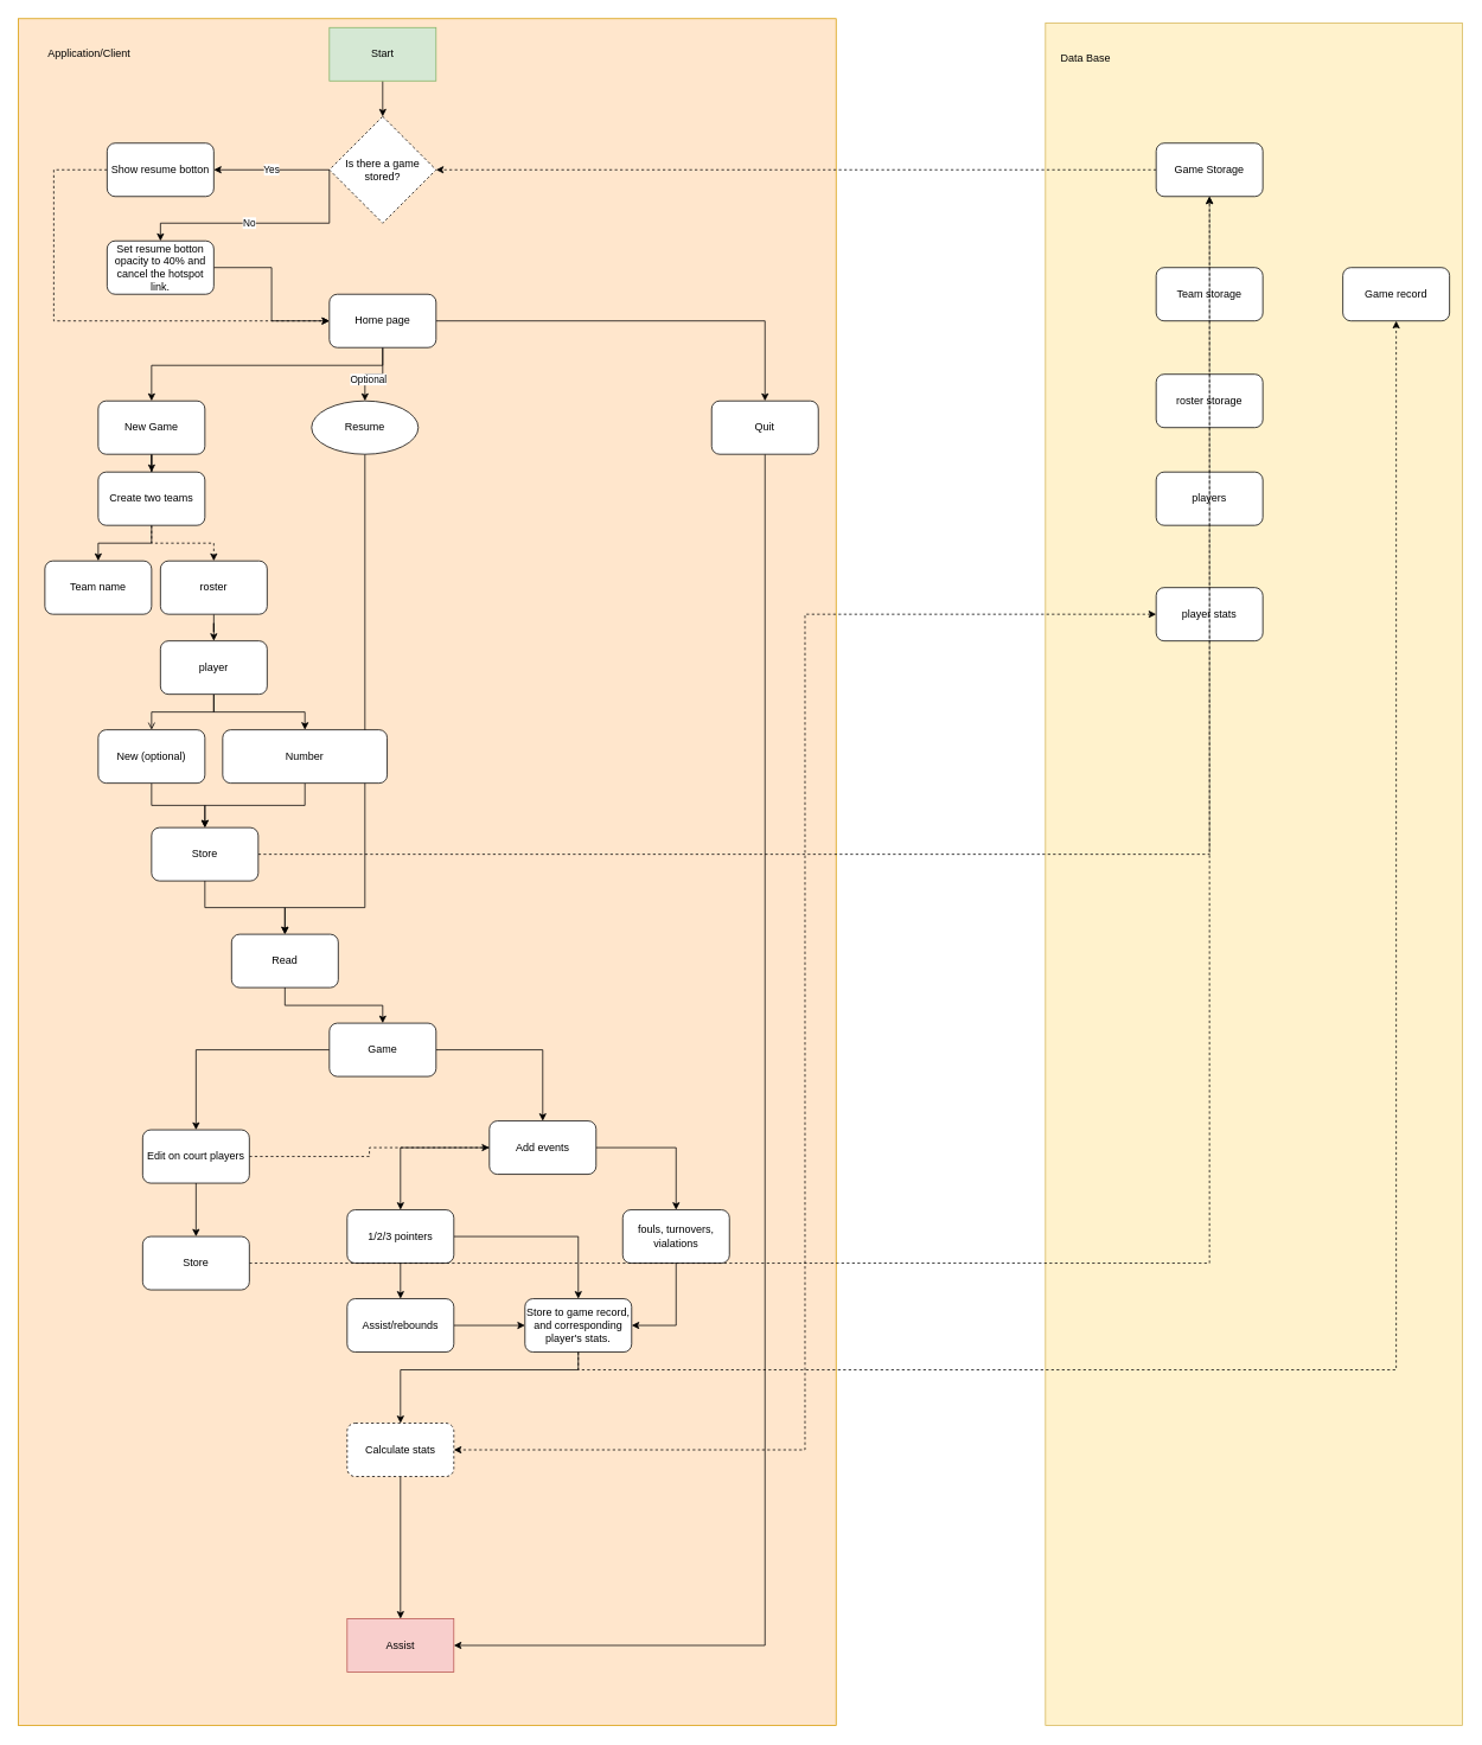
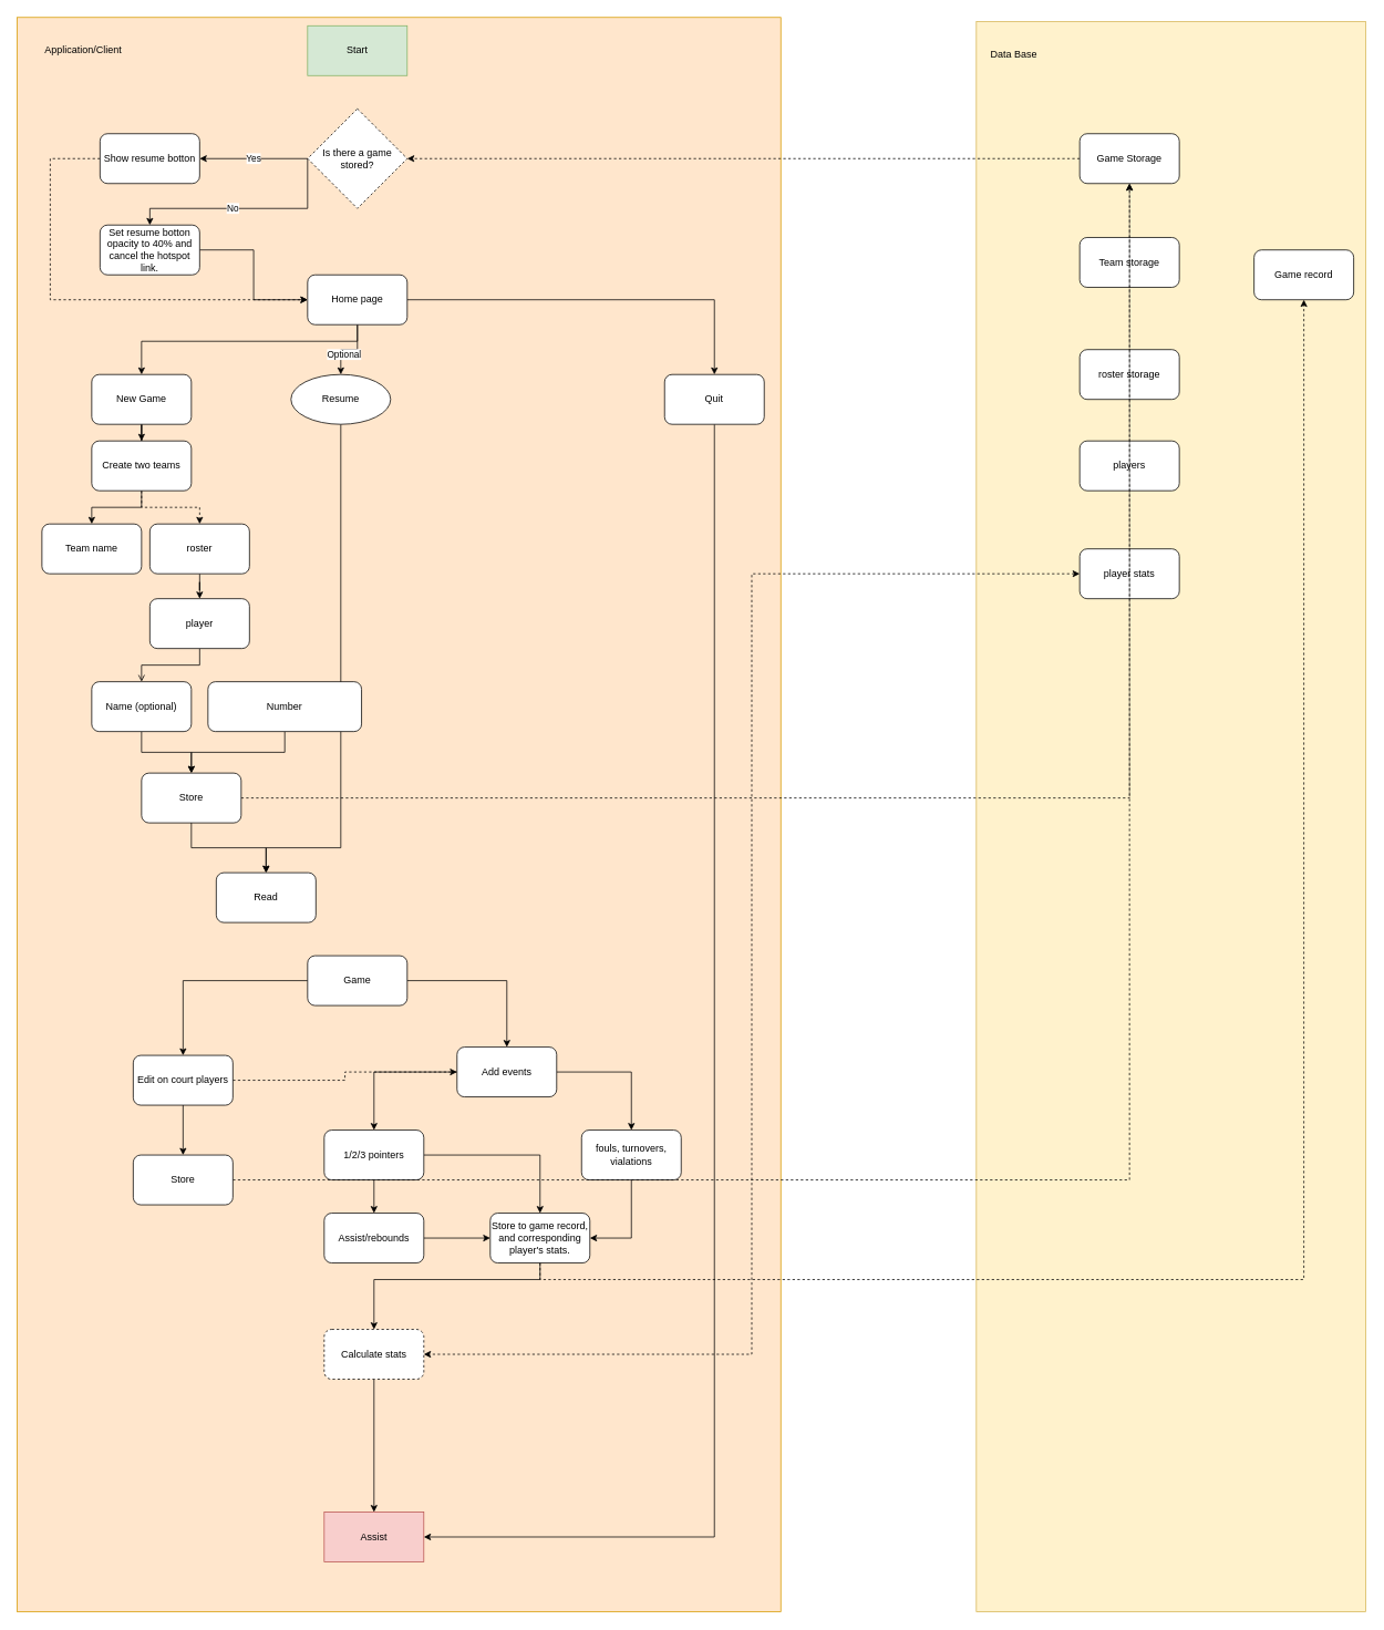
  <mxCell id="0" />
  <mxCell id="1" parent="0" />
  <mxCell id="2" value="" style="rounded=0;whiteSpace=wrap;html=1;fillColor=#ffe6cc;strokeColor=#d79b00;" parent="1" vertex="1"><mxGeometry x="20" y="20" width="920" height="1920" as="geometry" /></mxCell>
- <mxCell id="3" style="edgeStyle=orthogonalEdgeStyle;rounded=0;orthogonalLoop=1;jettySize=auto;html=1;entryX=0.5;entryY=0;entryDx=0;entryDy=0;" parent="1" source="4" target="9" edge="1"><mxGeometry relative="1" as="geometry"><mxPoint x="430" y="140" as="targetPoint" /></mxGeometry></mxCell>
  <mxCell id="4" value="Start" style="rounded=0;whiteSpace=wrap;html=1;fillColor=#d5e8d4;strokeColor=#82b366;" parent="1" vertex="1"><mxGeometry x="370" y="30" width="120" height="60" as="geometry" /></mxCell>
  <mxCell id="5" value="Assist" style="rounded=0;whiteSpace=wrap;html=1;fillColor=#f8cecc;strokeColor=#b85450;" parent="1" vertex="1"><mxGeometry x="390" y="1820" width="120" height="60" as="geometry" /></mxCell>
  <mxCell id="6" value="Yes" style="edgeStyle=none;rounded=0;orthogonalLoop=1;jettySize=auto;html=1;entryX=1;entryY=0.5;entryDx=0;entryDy=0;" parent="1" source="9" target="16" edge="1"><mxGeometry relative="1" as="geometry" /></mxCell>
  <mxCell id="7" style="edgeStyle=orthogonalEdgeStyle;rounded=0;orthogonalLoop=1;jettySize=auto;html=1;entryX=0.5;entryY=0;entryDx=0;entryDy=0;startArrow=none;startFill=0;endArrow=classic;endFill=1;exitX=0;exitY=0.5;exitDx=0;exitDy=0;" parent="1" source="9" target="18" edge="1"><mxGeometry relative="1" as="geometry"><mxPoint x="370" y="300" as="sourcePoint" /><Array as="points"><mxPoint x="370" y="250" /><mxPoint x="180" y="250" /></Array></mxGeometry></mxCell>
  <mxCell id="8" value="No" style="edgeLabel;html=1;align=center;verticalAlign=middle;resizable=0;points=[];" parent="7" vertex="1" connectable="0"><mxGeometry x="0.118" y="-1" relative="1" as="geometry"><mxPoint as="offset" /></mxGeometry></mxCell>
  <mxCell id="9" value="Is there a game stored?" style="rhombus;whiteSpace=wrap;html=1;dashed=1;" parent="1" vertex="1"><mxGeometry x="370" y="130" width="120" height="120" as="geometry" /></mxCell>
  <mxCell id="10" value="Application/Client" style="text;html=1;strokeColor=none;fillColor=none;align=center;verticalAlign=middle;whiteSpace=wrap;rounded=0;" parent="1" vertex="1"><mxGeometry x="70" y="45" width="60" height="30" as="geometry" /></mxCell>
  <mxCell id="11" value="" style="rounded=0;whiteSpace=wrap;html=1;fillColor=#fff2cc;strokeColor=#d6b656;" parent="1" vertex="1"><mxGeometry x="1175.5" y="25" width="469" height="1915" as="geometry" /></mxCell>
  <mxCell id="12" value="Data Base" style="text;html=1;strokeColor=none;fillColor=none;align=center;verticalAlign=middle;whiteSpace=wrap;rounded=0;" parent="1" vertex="1"><mxGeometry x="1191" y="50" width="60" height="30" as="geometry" /></mxCell>
  <mxCell id="13" style="rounded=0;orthogonalLoop=1;jettySize=auto;html=1;entryX=1;entryY=0.5;entryDx=0;entryDy=0;dashed=1;" parent="1" source="14" target="9" edge="1"><mxGeometry relative="1" as="geometry" /></mxCell>
  <mxCell id="14" value="Game Storage" style="rounded=1;whiteSpace=wrap;html=1;" parent="1" vertex="1"><mxGeometry x="1300" y="160" width="120" height="60" as="geometry" /></mxCell>
  <mxCell id="15" style="edgeStyle=orthogonalEdgeStyle;rounded=0;orthogonalLoop=1;jettySize=auto;html=1;entryX=0;entryY=0.5;entryDx=0;entryDy=0;startArrow=none;startFill=0;endArrow=classic;endFill=1;dashed=1;" parent="1" source="16" target="23" edge="1"><mxGeometry relative="1" as="geometry"><Array as="points"><mxPoint x="60" y="190" /><mxPoint x="60" y="360" /></Array></mxGeometry></mxCell>
  <mxCell id="16" value="Show resume botton" style="rounded=1;whiteSpace=wrap;html=1;" parent="1" vertex="1"><mxGeometry x="120" y="160" width="120" height="60" as="geometry" /></mxCell>
  <mxCell id="17" style="edgeStyle=orthogonalEdgeStyle;rounded=0;orthogonalLoop=1;jettySize=auto;html=1;entryX=0;entryY=0.5;entryDx=0;entryDy=0;startArrow=none;startFill=0;endArrow=classic;endFill=1;" parent="1" source="18" target="23" edge="1"><mxGeometry relative="1" as="geometry" /></mxCell>
  <mxCell id="18" value="Set resume botton opacity to 40% and cancel the hotspot link." style="rounded=1;whiteSpace=wrap;html=1;" parent="1" vertex="1"><mxGeometry x="120" y="270" width="120" height="60" as="geometry" /></mxCell>
  <mxCell id="19" style="edgeStyle=orthogonalEdgeStyle;rounded=0;orthogonalLoop=1;jettySize=auto;html=1;entryX=0.5;entryY=0;entryDx=0;entryDy=0;startArrow=none;startFill=0;endArrow=classic;endFill=1;" parent="1" source="23" target="25" edge="1"><mxGeometry relative="1" as="geometry"><Array as="points"><mxPoint x="430" y="410" /><mxPoint x="170" y="410" /></Array></mxGeometry></mxCell>
  <mxCell id="20" style="edgeStyle=orthogonalEdgeStyle;rounded=0;orthogonalLoop=1;jettySize=auto;html=1;entryX=0.5;entryY=0;entryDx=0;entryDy=0;startArrow=none;startFill=0;endArrow=classic;endFill=1;" parent="1" source="23" target="27" edge="1"><mxGeometry relative="1" as="geometry" /></mxCell>
  <mxCell id="21" value="Optional" style="edgeLabel;html=1;align=center;verticalAlign=middle;resizable=0;points=[];" parent="20" vertex="1" connectable="0"><mxGeometry x="0.367" y="3" relative="1" as="geometry"><mxPoint as="offset" /></mxGeometry></mxCell>
  <mxCell id="22" style="edgeStyle=orthogonalEdgeStyle;rounded=0;orthogonalLoop=1;jettySize=auto;html=1;entryX=0.5;entryY=0;entryDx=0;entryDy=0;startArrow=none;startFill=0;endArrow=classic;endFill=1;" parent="1" source="23" target="29" edge="1"><mxGeometry relative="1" as="geometry" /></mxCell>
  <mxCell id="23" value="Home page" style="rounded=1;whiteSpace=wrap;html=1;" parent="1" vertex="1"><mxGeometry x="370" y="330" width="120" height="60" as="geometry" /></mxCell>
  <mxCell id="24" style="edgeStyle=orthogonalEdgeStyle;rounded=0;orthogonalLoop=1;jettySize=auto;html=1;startArrow=none;startFill=0;endArrow=classic;endFill=1;" parent="1" source="25" target="32" edge="1"><mxGeometry relative="1" as="geometry" /></mxCell>
  <mxCell id="25" value="New Game" style="rounded=1;whiteSpace=wrap;html=1;" parent="1" vertex="1"><mxGeometry x="110" y="450" width="120" height="60" as="geometry" /></mxCell>
  <mxCell id="26" style="edgeStyle=orthogonalEdgeStyle;rounded=0;orthogonalLoop=1;jettySize=auto;html=1;entryX=0.5;entryY=0;entryDx=0;entryDy=0;startArrow=none;startFill=0;endArrow=classic;endFill=1;" parent="1" source="27" target="53" edge="1"><mxGeometry relative="1" as="geometry"><Array as="points"><mxPoint x="410" y="1020" /><mxPoint x="320" y="1020" /></Array></mxGeometry></mxCell>
  <mxCell id="27" value="Resume" style="ellipse;whiteSpace=wrap;html=1;" parent="1" vertex="1"><mxGeometry x="350" y="450" width="120" height="60" as="geometry" /></mxCell>
  <mxCell id="28" style="edgeStyle=orthogonalEdgeStyle;rounded=0;orthogonalLoop=1;jettySize=auto;html=1;startArrow=none;startFill=0;endArrow=classic;endFill=1;exitX=0.5;exitY=1;exitDx=0;exitDy=0;" parent="1" source="29" target="5" edge="1"><mxGeometry relative="1" as="geometry"><Array as="points"><mxPoint x="860" y="1850" /></Array></mxGeometry></mxCell>
  <mxCell id="29" value="Quit" style="rounded=1;whiteSpace=wrap;html=1;" parent="1" vertex="1"><mxGeometry x="800" y="450" width="120" height="60" as="geometry" /></mxCell>
  <mxCell id="30" style="edgeStyle=orthogonalEdgeStyle;rounded=0;orthogonalLoop=1;jettySize=auto;html=1;entryX=0.5;entryY=0;entryDx=0;entryDy=0;startArrow=none;startFill=0;endArrow=classic;endFill=1;" parent="1" source="32" target="33" edge="1"><mxGeometry relative="1" as="geometry" /></mxCell>
  <mxCell id="31" style="edgeStyle=orthogonalEdgeStyle;rounded=0;orthogonalLoop=1;jettySize=auto;html=1;entryX=0.5;entryY=0;entryDx=0;entryDy=0;startArrow=none;startFill=0;endArrow=classic;endFill=1;dashed=1;" parent="1" source="32" target="35" edge="1"><mxGeometry relative="1" as="geometry" /></mxCell>
  <mxCell id="32" value="Create two teams" style="rounded=1;whiteSpace=wrap;html=1;" parent="1" vertex="1"><mxGeometry x="110" y="530" width="120" height="60" as="geometry" /></mxCell>
  <mxCell id="33" value="Team name" style="rounded=1;whiteSpace=wrap;html=1;" parent="1" vertex="1"><mxGeometry x="50" y="630" width="120" height="60" as="geometry" /></mxCell>
  <mxCell id="34" style="edgeStyle=orthogonalEdgeStyle;rounded=0;orthogonalLoop=1;jettySize=auto;html=1;entryX=0.5;entryY=0;entryDx=0;entryDy=0;startArrow=none;startFill=0;endArrow=classic;endFill=1;" parent="1" source="35" target="38" edge="1"><mxGeometry relative="1" as="geometry" /></mxCell>
  <mxCell id="35" value="roster" style="rounded=1;whiteSpace=wrap;html=1;" parent="1" vertex="1"><mxGeometry x="180" y="630" width="120" height="60" as="geometry" /></mxCell>
  <mxCell id="36" style="edgeStyle=orthogonalEdgeStyle;rounded=0;orthogonalLoop=1;jettySize=auto;html=1;entryX=0.5;entryY=0;entryDx=0;entryDy=0;startArrow=none;startFill=0;endArrow=open;endFill=1;" parent="1" source="38" target="40" edge="1"><mxGeometry relative="1" as="geometry" /></mxCell>
- <mxCell id="37" style="edgeStyle=orthogonalEdgeStyle;rounded=0;orthogonalLoop=1;jettySize=auto;html=1;startArrow=none;startFill=0;endArrow=classic;endFill=1;" parent="1" source="38" target="42" edge="1"><mxGeometry relative="1" as="geometry" /></mxCell>
  <mxCell id="38" value="player" style="rounded=1;whiteSpace=wrap;html=1;" parent="1" vertex="1"><mxGeometry x="180" y="720" width="120" height="60" as="geometry" /></mxCell>
  <mxCell id="39" style="edgeStyle=orthogonalEdgeStyle;rounded=0;orthogonalLoop=1;jettySize=auto;html=1;entryX=0.5;entryY=0;entryDx=0;entryDy=0;startArrow=none;startFill=0;endArrow=classic;endFill=1;" parent="1" source="40" target="51" edge="1"><mxGeometry relative="1" as="geometry" /></mxCell>
- <mxCell id="40" value="New (optional)" style="rounded=1;whiteSpace=wrap;html=1;" parent="1" vertex="1"><mxGeometry x="110" y="820" width="120" height="60" as="geometry" /></mxCell>
+ <mxCell id="40" value="Name (optional)" style="rounded=1;whiteSpace=wrap;html=1;" parent="1" vertex="1"><mxGeometry x="110" y="820" width="120" height="60" as="geometry" /></mxCell>
  <mxCell id="41" style="edgeStyle=orthogonalEdgeStyle;rounded=0;orthogonalLoop=1;jettySize=auto;html=1;entryX=0.5;entryY=0;entryDx=0;entryDy=0;startArrow=none;startFill=0;endArrow=classic;endFill=1;" parent="1" source="42" target="51" edge="1"><mxGeometry relative="1" as="geometry" /></mxCell>
  <mxCell id="42" value="Number" style="rounded=1;whiteSpace=wrap;html=1;" parent="1" vertex="1"><mxGeometry x="250" y="820" width="185" height="60" as="geometry" /></mxCell>
- <mxCell id="43" value="Team storage" style="rounded=1;whiteSpace=wrap;html=1;" parent="1" vertex="1"><mxGeometry x="1300" y="300" width="120" height="60" as="geometry" /></mxCell>
+ <mxCell id="43" value="Team storage" style="rounded=1;whiteSpace=wrap;html=1;" parent="1" vertex="1"><mxGeometry x="1300" y="285" width="120" height="60" as="geometry" /></mxCell>
  <mxCell id="44" value="roster storage" style="rounded=1;whiteSpace=wrap;html=1;" parent="1" vertex="1"><mxGeometry x="1300" y="420" width="120" height="60" as="geometry" /></mxCell>
  <mxCell id="45" value="players" style="rounded=1;whiteSpace=wrap;html=1;" parent="1" vertex="1"><mxGeometry x="1300" y="530" width="120" height="60" as="geometry" /></mxCell>
  <mxCell id="46" style="edgeStyle=orthogonalEdgeStyle;rounded=0;orthogonalLoop=1;jettySize=auto;html=1;entryX=1;entryY=0.5;entryDx=0;entryDy=0;dashed=1;startArrow=classic;startFill=1;" edge="1" parent="1" source="47" target="77"><mxGeometry relative="1" as="geometry" /></mxCell>
  <mxCell id="47" value="player stats" style="rounded=1;whiteSpace=wrap;html=1;" parent="1" vertex="1"><mxGeometry x="1300" y="660" width="120" height="60" as="geometry" /></mxCell>
  <mxCell id="48" style="edgeStyle=orthogonalEdgeStyle;rounded=0;orthogonalLoop=1;jettySize=auto;html=1;exitX=0.5;exitY=1;exitDx=0;exitDy=0;startArrow=none;startFill=0;endArrow=classic;endFill=1;" parent="1" source="33" target="33" edge="1"><mxGeometry relative="1" as="geometry" /></mxCell>
  <mxCell id="49" style="edgeStyle=orthogonalEdgeStyle;rounded=0;orthogonalLoop=1;jettySize=auto;html=1;entryX=0.5;entryY=0;entryDx=0;entryDy=0;startArrow=none;startFill=0;endArrow=classic;endFill=1;" parent="1" source="51" target="53" edge="1"><mxGeometry relative="1" as="geometry" /></mxCell>
  <mxCell id="50" style="edgeStyle=orthogonalEdgeStyle;rounded=0;orthogonalLoop=1;jettySize=auto;html=1;startArrow=none;startFill=0;endArrow=classic;endFill=1;dashed=1;" parent="1" source="51" target="14" edge="1"><mxGeometry relative="1" as="geometry" /></mxCell>
  <mxCell id="51" value="Store" style="rounded=1;whiteSpace=wrap;html=1;" parent="1" vertex="1"><mxGeometry x="170" y="930" width="120" height="60" as="geometry" /></mxCell>
- <mxCell id="52" value="" style="edgeStyle=orthogonalEdgeStyle;rounded=0;orthogonalLoop=1;jettySize=auto;html=1;" edge="1" parent="1" source="53" target="56"><mxGeometry relative="1" as="geometry" /></mxCell>
  <mxCell id="53" value="Read" style="rounded=1;whiteSpace=wrap;html=1;" parent="1" vertex="1"><mxGeometry x="260" y="1050" width="120" height="60" as="geometry" /></mxCell>
  <mxCell id="54" style="edgeStyle=orthogonalEdgeStyle;rounded=0;orthogonalLoop=1;jettySize=auto;html=1;entryX=0.5;entryY=0;entryDx=0;entryDy=0;" edge="1" parent="1" source="56" target="59"><mxGeometry relative="1" as="geometry" /></mxCell>
  <mxCell id="55" style="edgeStyle=orthogonalEdgeStyle;rounded=0;orthogonalLoop=1;jettySize=auto;html=1;entryX=0.5;entryY=0;entryDx=0;entryDy=0;" edge="1" parent="1" source="56" target="62"><mxGeometry relative="1" as="geometry" /></mxCell>
  <mxCell id="56" value="Game" style="whiteSpace=wrap;html=1;rounded=1;" vertex="1" parent="1"><mxGeometry x="370" y="1150" width="120" height="60" as="geometry" /></mxCell>
  <mxCell id="57" style="edgeStyle=orthogonalEdgeStyle;rounded=0;orthogonalLoop=1;jettySize=auto;html=1;entryX=0.5;entryY=0;entryDx=0;entryDy=0;" edge="1" parent="1" source="59" target="74"><mxGeometry relative="1" as="geometry" /></mxCell>
  <mxCell id="58" style="edgeStyle=orthogonalEdgeStyle;rounded=0;orthogonalLoop=1;jettySize=auto;html=1;dashed=1;" edge="1" parent="1" source="59" target="62"><mxGeometry relative="1" as="geometry" /></mxCell>
  <mxCell id="59" value="Edit on court players" style="rounded=1;whiteSpace=wrap;html=1;" vertex="1" parent="1"><mxGeometry x="160" y="1270" width="120" height="60" as="geometry" /></mxCell>
  <mxCell id="60" style="edgeStyle=orthogonalEdgeStyle;rounded=0;orthogonalLoop=1;jettySize=auto;html=1;entryX=0.5;entryY=0;entryDx=0;entryDy=0;" edge="1" parent="1" source="62" target="65"><mxGeometry relative="1" as="geometry" /></mxCell>
  <mxCell id="61" style="edgeStyle=orthogonalEdgeStyle;rounded=0;orthogonalLoop=1;jettySize=auto;html=1;entryX=0.5;entryY=0;entryDx=0;entryDy=0;" edge="1" parent="1" source="62" target="67"><mxGeometry relative="1" as="geometry" /></mxCell>
  <mxCell id="62" value="Add events" style="rounded=1;whiteSpace=wrap;html=1;" vertex="1" parent="1"><mxGeometry x="550" y="1260" width="120" height="60" as="geometry" /></mxCell>
  <mxCell id="63" style="edgeStyle=orthogonalEdgeStyle;rounded=0;orthogonalLoop=1;jettySize=auto;html=1;entryX=0.5;entryY=0;entryDx=0;entryDy=0;" edge="1" parent="1" source="65" target="72"><mxGeometry relative="1" as="geometry" /></mxCell>
  <mxCell id="64" style="edgeStyle=orthogonalEdgeStyle;rounded=0;orthogonalLoop=1;jettySize=auto;html=1;" edge="1" parent="1" source="65" target="70"><mxGeometry relative="1" as="geometry" /></mxCell>
  <mxCell id="65" value="1/2/3 pointers" style="rounded=1;whiteSpace=wrap;html=1;" vertex="1" parent="1"><mxGeometry x="390" y="1360" width="120" height="60" as="geometry" /></mxCell>
  <mxCell id="66" style="edgeStyle=orthogonalEdgeStyle;rounded=0;orthogonalLoop=1;jettySize=auto;html=1;entryX=1;entryY=0.5;entryDx=0;entryDy=0;" edge="1" parent="1" source="67" target="70"><mxGeometry relative="1" as="geometry" /></mxCell>
  <mxCell id="67" value="fouls, turnovers, vialations" style="rounded=1;whiteSpace=wrap;html=1;" vertex="1" parent="1"><mxGeometry x="700" y="1360" width="120" height="60" as="geometry" /></mxCell>
  <mxCell id="68" value="Game record" style="rounded=1;whiteSpace=wrap;html=1;" vertex="1" parent="1"><mxGeometry x="1510" y="300" width="120" height="60" as="geometry" /></mxCell>
  <mxCell id="69" style="edgeStyle=orthogonalEdgeStyle;rounded=0;orthogonalLoop=1;jettySize=auto;html=1;entryX=0.5;entryY=0;entryDx=0;entryDy=0;" edge="1" parent="1" source="70" target="77"><mxGeometry relative="1" as="geometry"><Array as="points"><mxPoint x="650" y="1540" /><mxPoint x="450" y="1540" /></Array></mxGeometry></mxCell>
  <mxCell id="70" value="Store to game record, and corresponding player's stats." style="rounded=1;whiteSpace=wrap;html=1;" vertex="1" parent="1"><mxGeometry x="590" y="1460" width="120" height="60" as="geometry" /></mxCell>
  <mxCell id="71" style="edgeStyle=orthogonalEdgeStyle;rounded=0;orthogonalLoop=1;jettySize=auto;html=1;entryX=0;entryY=0.5;entryDx=0;entryDy=0;" edge="1" parent="1" source="72" target="70"><mxGeometry relative="1" as="geometry" /></mxCell>
  <mxCell id="72" value="Assist/rebounds" style="rounded=1;whiteSpace=wrap;html=1;" vertex="1" parent="1"><mxGeometry x="390" y="1460" width="120" height="60" as="geometry" /></mxCell>
  <mxCell id="73" style="edgeStyle=orthogonalEdgeStyle;rounded=0;orthogonalLoop=1;jettySize=auto;html=1;dashed=1;" edge="1" parent="1" source="74" target="14"><mxGeometry relative="1" as="geometry"><mxPoint x="1030" y="1550" as="targetPoint" /></mxGeometry></mxCell>
  <mxCell id="74" value="Store" style="rounded=1;whiteSpace=wrap;html=1;" vertex="1" parent="1"><mxGeometry x="160" y="1390" width="120" height="60" as="geometry" /></mxCell>
  <mxCell id="75" style="edgeStyle=orthogonalEdgeStyle;rounded=0;orthogonalLoop=1;jettySize=auto;html=1;startArrow=none;startFill=0;endArrow=classic;endFill=1;dashed=1;exitX=0.5;exitY=1;exitDx=0;exitDy=0;" edge="1" parent="1" source="70" target="68"><mxGeometry relative="1" as="geometry"><mxPoint x="300" y="970" as="sourcePoint" /><mxPoint x="1370" y="230" as="targetPoint" /></mxGeometry></mxCell>
  <mxCell id="76" style="edgeStyle=orthogonalEdgeStyle;rounded=0;orthogonalLoop=1;jettySize=auto;html=1;entryX=0.5;entryY=0;entryDx=0;entryDy=0;startArrow=none;startFill=0;" edge="1" parent="1" source="77" target="5"><mxGeometry relative="1" as="geometry" /></mxCell>
  <mxCell id="77" value="Calculate stats" style="rounded=1;whiteSpace=wrap;html=1;dashed=1;" vertex="1" parent="1"><mxGeometry x="390" y="1600" width="120" height="60" as="geometry" /></mxCell>
